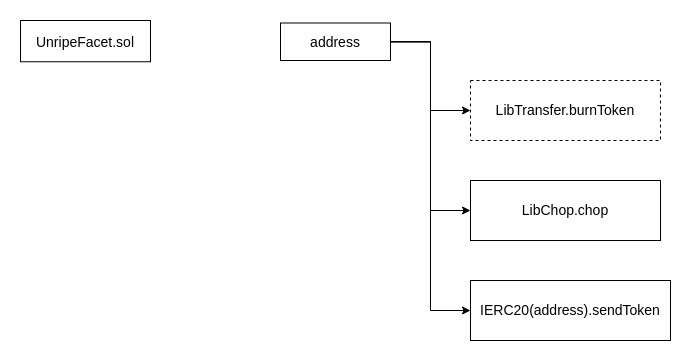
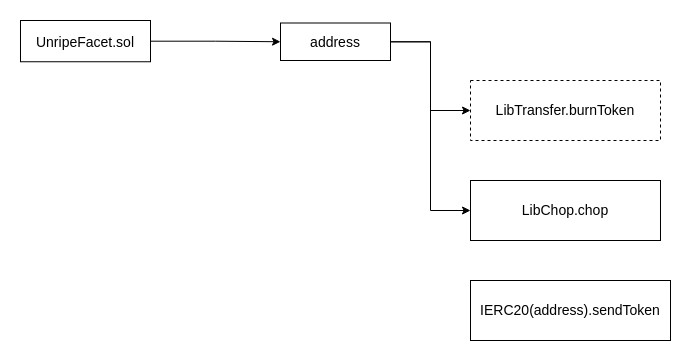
  <mxCell id="0" />
  <mxCell id="1" parent="0" />
+ <mxCell id="2" style="edgeStyle=orthogonalEdgeStyle;rounded=0;orthogonalLoop=1;jettySize=auto;html=1;entryX=0;entryY=0.5;entryDx=0;entryDy=0;" edge="1" parent="1" source="3" target="7"><mxGeometry relative="1" as="geometry" /></mxCell>
  <mxCell id="3" value="&lt;font style=&quot;font-size: 14px;&quot;&gt;&lt;br&gt;UnripeFacet.sol&lt;/font&gt;&lt;div&gt;&lt;br&gt;&lt;/div&gt;" style="rounded=0;whiteSpace=wrap;html=1;align=center;" vertex="1" parent="1"><mxGeometry x="20" y="20" width="130" height="41.25" as="geometry" /></mxCell>
  <mxCell id="4" style="edgeStyle=orthogonalEdgeStyle;rounded=0;orthogonalLoop=1;jettySize=auto;html=1;entryX=0;entryY=0.5;entryDx=0;entryDy=0;" edge="1" parent="1" source="7" target="8"><mxGeometry relative="1" as="geometry" /></mxCell>
  <mxCell id="5" style="edgeStyle=orthogonalEdgeStyle;rounded=0;orthogonalLoop=1;jettySize=auto;html=1;entryX=0;entryY=0.5;entryDx=0;entryDy=0;" edge="1" parent="1" source="7" target="9"><mxGeometry relative="1" as="geometry" /></mxCell>
- <mxCell id="6" style="edgeStyle=orthogonalEdgeStyle;rounded=0;orthogonalLoop=1;jettySize=auto;html=1;entryX=0;entryY=0.5;entryDx=0;entryDy=0;" edge="1" parent="1" source="7" target="10"><mxGeometry relative="1" as="geometry" /></mxCell>
  <mxCell id="7" value="&lt;font style=&quot;font-size: 14px;&quot;&gt;&lt;br&gt;address&lt;/font&gt;&lt;div&gt;&lt;br&gt;&lt;/div&gt;" style="rounded=0;whiteSpace=wrap;html=1;" vertex="1" parent="1"><mxGeometry x="280" y="22.5" width="110" height="37.5" as="geometry" /></mxCell>
  <mxCell id="8" value="&lt;font style=&quot;font-size: 14px;&quot;&gt;LibTransfer.burnToken&lt;/font&gt;" style="rounded=0;whiteSpace=wrap;html=1;dashed=1;" vertex="1" parent="1"><mxGeometry x="470" y="80" width="190" height="60" as="geometry" /></mxCell>
  <mxCell id="9" value="&lt;span style=&quot;font-size: 14px;&quot;&gt;LibChop.chop&lt;/span&gt;" style="rounded=0;whiteSpace=wrap;html=1;" vertex="1" parent="1"><mxGeometry x="470" y="180" width="190" height="60" as="geometry" /></mxCell>
  <mxCell id="10" value="&lt;span style=&quot;font-size: 14px;&quot;&gt;IERC20(address).sendToken&lt;/span&gt;" style="rounded=0;whiteSpace=wrap;html=1;" vertex="1" parent="1"><mxGeometry x="470" y="280" width="200" height="60" as="geometry" /></mxCell>
